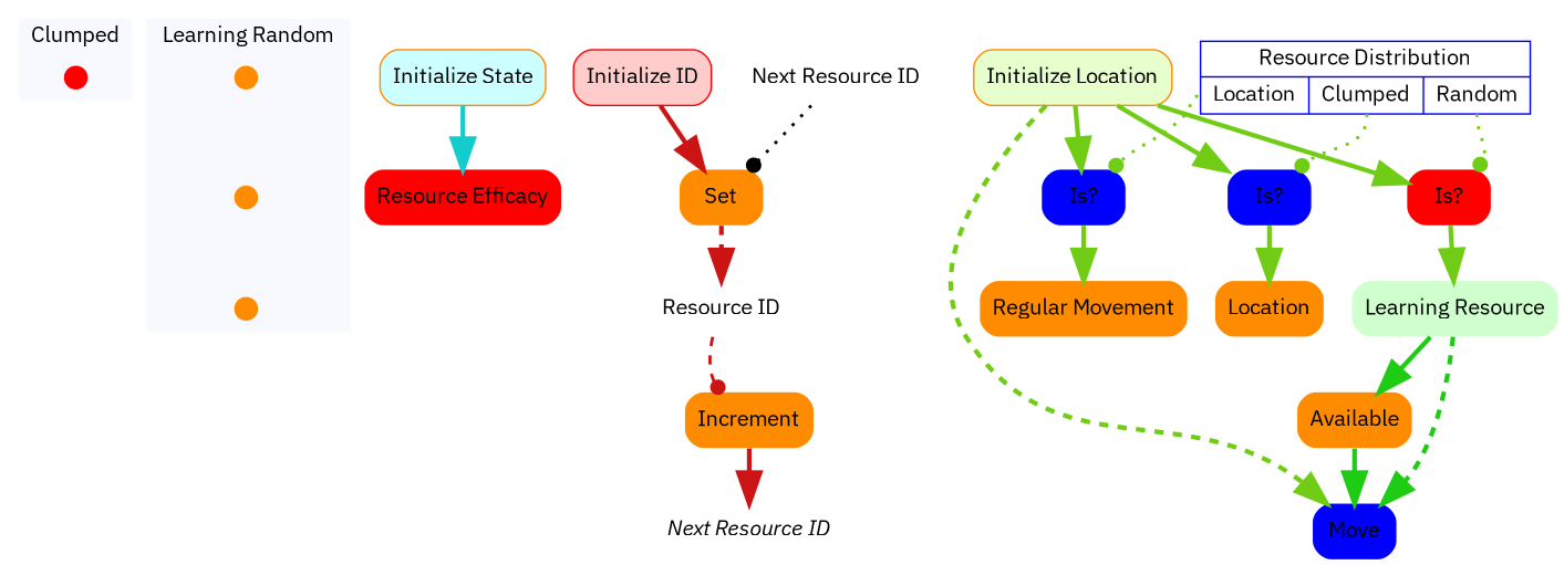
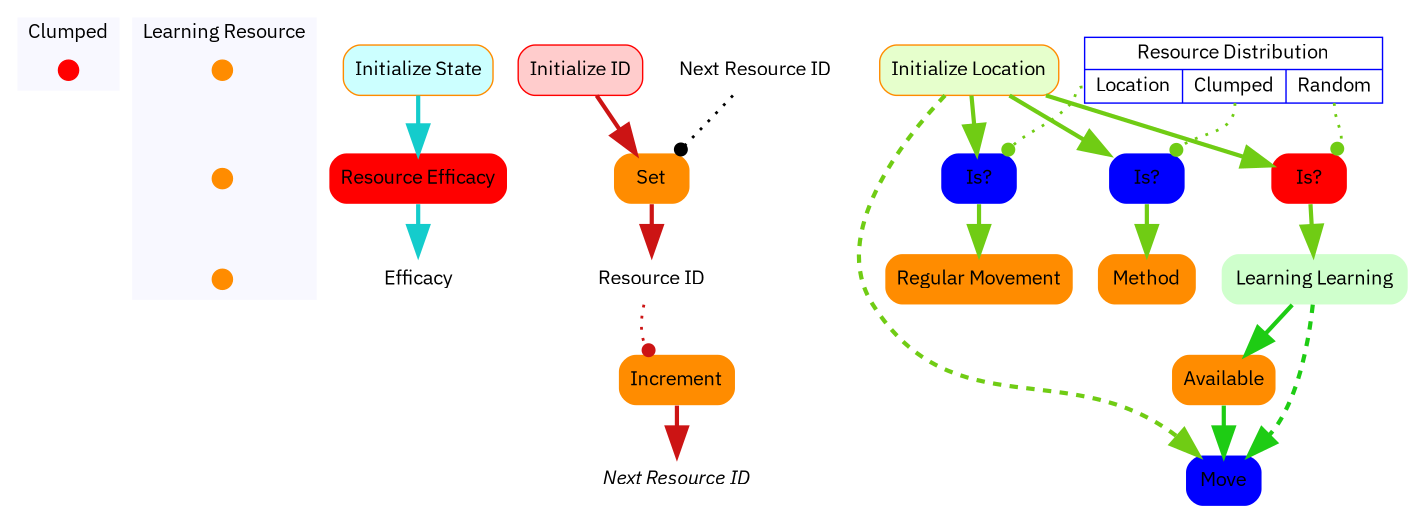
  digraph {
    concentrate=true
    fontname="IBM Plex Sans"
    node [color=darkorange fontname="IBM Plex Sans" shape=none style="rounded,filled"]
    edge [fontname="IBM Plex Sans" arrowsize=2.0 color="0.25, 0.9 , 0.8" penwidth=3.0]
    contextOverview [color=red fixedsize=true fontcolor=white height=.2 shape=point style=filled width=.2]
    initializeLocationOverview [fixedsize=true fontcolor=white height=.2 shape=point style=filled width=.2]
    initializeStateOverview [fixedsize=true fontcolor=white height=.2 shape=point style=filled width=.2]
    initializeIDOverview [fixedsize=true fontcolor=white height=.2 shape=point style=filled width=.2]
+   n5 [color=blue fillcolor=white fontsize=14 label=Efficacy style=filled]
    n6 [fillcolor="0.5, 0.2, 1.0" label="Initialize State" shape=box]
    n7 [color=red label="Resource Efficacy"]
    n8 [fillcolor=white fontsize=14 label="Resource ID" style=filled]
    n9 [label=Increment]
    n10 [color=none fillcolor=white fontsize=14 label=<<i>Next Resource ID</i>> style=filled]
    n11 [color=red fillcolor="0.0, 0.2, 1.0" label="Initialize ID" shape=box]
    n12 [label=Set]
    n13 [label="Next Resource ID" style=""]
    n14 [color=blue fillcolor=white label="{<spatialResourcesresourceDistribution> Resource Distribution | {<spatialResourcesresourceDistributionregular> Location|<spatialResourcesresourceDistributionclumped> Clumped|<spatialResourcesresourceDistributionrandom> Random}}" shape=record style=filled]
    n15 [color=red label="Is?"]
    n16 [color=blue label="Is?"]
    n17 [color=blue label="Is?"]
-   n18 [color=red fillcolor="0.324, 0.2, 1.0" label="Learning Resource"]
+   n18 [color=red fillcolor="0.324, 0.2, 1.0" label="Learning Learning"]
    n19 [label="Regular Movement"]
-   n20 [label=Location]
+   n20 [label=Method]
    n21 [fillcolor="0.25, 0.2, 1.0" label="Initialize Location" shape=box]
    n22 [color=blue label=Move]
    n23 [label=Available]
    subgraph cluster_1 {
      color=white
      fillcolor=ghostwhite
      label=Clumped
      labeljust=l
      style=filled
      contextOverview
    }
    subgraph cluster_2 {
      color=white
      fillcolor=ghostwhite
-     label="Learning Random"
+     label="Learning Resource"
      labeljust=l
      nodesep=0.1
      style=filled
      initializeLocationOverview
      initializeStateOverview
      initializeIDOverview
    }
    initializeLocationOverview -> initializeStateOverview [style=invis arrowsize="" color="" penwidth=""]
    initializeStateOverview -> initializeIDOverview [style=invis arrowsize="" color="" penwidth=""]
    n6 -> n7 [color="0.5, 0.9 , 0.8"]
-   n8 -> n9 [arrowhead=dot color="0.0, 0.9 , 0.8" headport=nw penwidth=2.0 style=dashed arrowsize=""]
+   n7 -> n5 [color="0.5, 0.9 , 0.8"]
+   n8 -> n9 [arrowhead=dot color="0.0, 0.9 , 0.8" headport=nw penwidth=2.0 style=dotted arrowsize=""]
    n9 -> n10 [color="0.0, 0.9 , 0.8"]
    n11 -> n12 [color="0.0, 0.9 , 0.8"]
-   n12 -> n8 [color="0.0, 0.9 , 0.8" style=dashed]
+   n12 -> n8 [color="0.0, 0.9 , 0.8"]
    n13 -> n12 [arrowhead=dot color=black headport=ne penwidth=2.0 style=dotted arrowsize=""]
    n14 -> n15 [arrowhead=dot headport=ne penwidth=2.0 style=dotted tailport=spatialResourcesresourceDistributionrandom arrowsize=""]
    n14 -> n16 [arrowhead=dot headport=ne penwidth=2.0 style=dotted tailport=spatialResourcesresourceDistributionregular arrowsize=""]
    n14 -> n17 [arrowhead=dot headport=ne penwidth=2.0 style=dotted tailport=spatialResourcesresourceDistributionclumped arrowsize=""]
    n15 -> n18
    n16 -> n19
    n17 -> n20
    n18 -> n22 [color="0.324, 0.9 , 0.8" headport=ne style=dashed]
    n18 -> n23 [color="0.324, 0.9 , 0.8"]
    n21 -> n15
    n21 -> n16
    n21 -> n17
    n21 -> n22 [headport=nw style=dashed]
    n23 -> n22 [color="0.324, 0.9 , 0.8"]
  }
